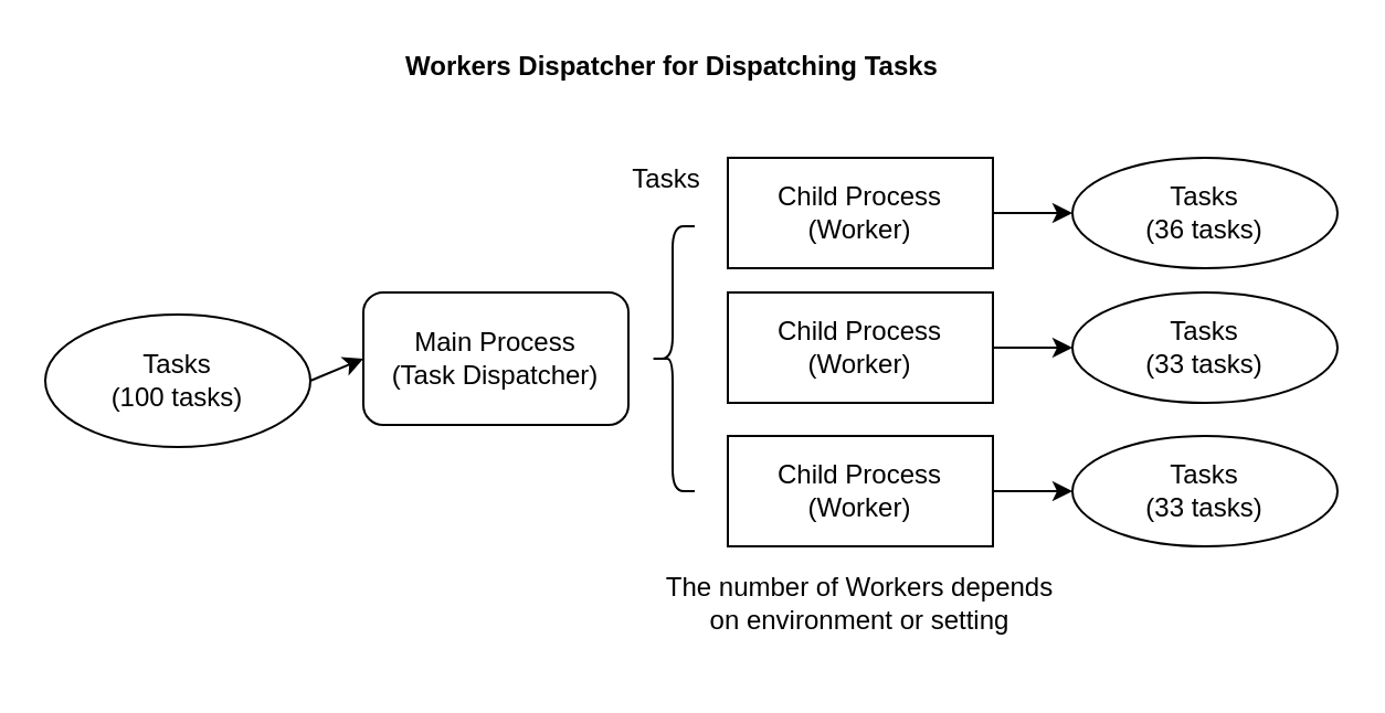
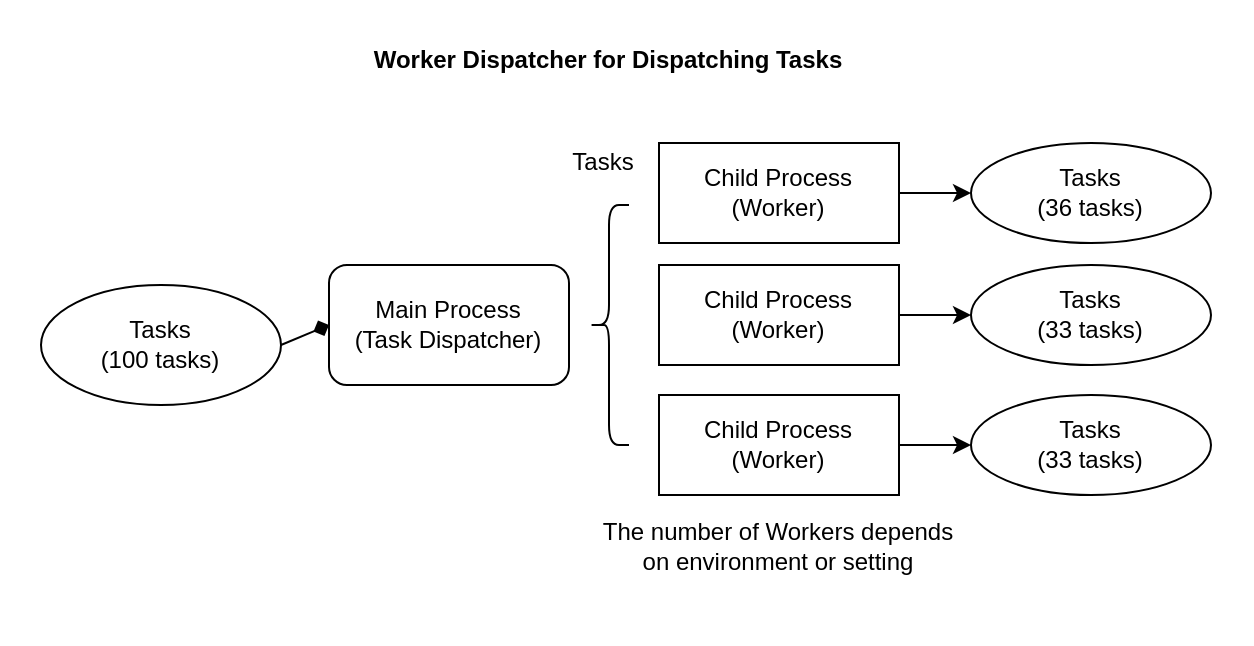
  <mxCell id="0" />
  <mxCell id="1" parent="0" />
  <mxCell id="2" value="" style="group" parent="1" vertex="1" connectable="0"><mxGeometry x="164" y="30" width="330" height="271" as="geometry" /></mxCell>
  <mxCell id="3" value="" style="group" parent="2" vertex="1" connectable="0"><mxGeometry y="51" width="330" height="220" as="geometry" /></mxCell>
  <mxCell id="4" value="" style="group" parent="3" vertex="1" connectable="0"><mxGeometry width="330" height="220" as="geometry" /></mxCell>
  <mxCell id="5" value="" style="shape=curlyBracket;whiteSpace=wrap;html=1;rounded=1;" parent="4" vertex="1"><mxGeometry x="130" y="21" width="20" height="120" as="geometry" /></mxCell>
  <mxCell id="6" value="Child Process&lt;br&gt;(Worker)" style="rounded=0;whiteSpace=wrap;html=1;strokeWidth=1;" parent="4" vertex="1"><mxGeometry x="165" y="51" width="120" height="50" as="geometry" /></mxCell>
  <mxCell id="7" value="The number of Workers depends on environment or setting" style="text;html=1;strokeColor=none;fillColor=none;align=center;verticalAlign=middle;whiteSpace=wrap;rounded=0;shadow=0;glass=0;comic=0;opacity=50;" parent="4" vertex="1"><mxGeometry x="130" y="177" width="190" height="30" as="geometry" /></mxCell>
  <mxCell id="8" value="Tasks&lt;br&gt;" style="text;html=1;strokeColor=none;fillColor=none;align=center;verticalAlign=middle;whiteSpace=wrap;rounded=0;shadow=0;glass=0;comic=0;opacity=50;" parent="4" vertex="1"><mxGeometry x="110" y="-10" width="55" height="20" as="geometry" /></mxCell>
  <mxCell id="9" value="Child Process&lt;br&gt;(Worker)" style="rounded=0;whiteSpace=wrap;html=1;strokeWidth=1;" parent="4" vertex="1"><mxGeometry x="165" y="116" width="120" height="50" as="geometry" /></mxCell>
  <mxCell id="10" value="Child Process&lt;br&gt;(Worker)" style="rounded=0;whiteSpace=wrap;html=1;strokeWidth=1;" parent="4" vertex="1"><mxGeometry x="165" y="-10" width="120" height="50" as="geometry" /></mxCell>
  <mxCell id="11" value="Main Process&lt;br&gt;(Task Dispatcher)" style="whiteSpace=wrap;html=1;rounded=1;" parent="4" vertex="1"><mxGeometry y="51" width="120" height="60" as="geometry" /></mxCell>
- <mxCell id="12" value="Workers Dispatcher for Dispatching Tasks" style="text;html=1;strokeColor=none;fillColor=none;align=center;verticalAlign=middle;whiteSpace=wrap;rounded=0;shadow=0;glass=0;comic=0;opacity=50;fontStyle=1" parent="2" vertex="1"><mxGeometry x="-10" y="-10" width="300" height="20" as="geometry" /></mxCell>
+ <mxCell id="12" value="Worker Dispatcher for Dispatching Tasks" style="text;html=1;strokeColor=none;fillColor=none;align=center;verticalAlign=middle;whiteSpace=wrap;rounded=0;shadow=0;glass=0;comic=0;opacity=50;fontStyle=1" parent="2" vertex="1"><mxGeometry x="-10" y="-10" width="300" height="20" as="geometry" /></mxCell>
  <mxCell id="13" value="Tasks&lt;br&gt;(100 tasks)" style="ellipse;whiteSpace=wrap;html=1;" vertex="1" parent="1"><mxGeometry x="20" y="142" width="120" height="60" as="geometry" /></mxCell>
- <mxCell id="14" value="" style="endArrow=classic;html=1;exitX=1;exitY=0.5;exitDx=0;exitDy=0;entryX=0;entryY=0.5;entryDx=0;entryDy=0;" edge="1" parent="1" source="13" target="11"><mxGeometry width="50" height="50" relative="1" as="geometry"><mxPoint x="305" y="250" as="sourcePoint" /><mxPoint x="355" y="200" as="targetPoint" /></mxGeometry></mxCell>
+ <mxCell id="14" value="" style="endArrow=diamond;html=1;exitX=1;exitY=0.5;exitDx=0;exitDy=0;entryX=0;entryY=0.5;entryDx=0;entryDy=0;" edge="1" parent="1" source="13" target="11"><mxGeometry width="50" height="50" relative="1" as="geometry"><mxPoint x="305" y="250" as="sourcePoint" /><mxPoint x="355" y="200" as="targetPoint" /></mxGeometry></mxCell>
  <mxCell id="15" value="Tasks&lt;br&gt;(36 tasks)" style="ellipse;whiteSpace=wrap;html=1;" vertex="1" parent="1"><mxGeometry x="485" y="71" width="120" height="50" as="geometry" /></mxCell>
  <mxCell id="16" value="" style="endArrow=classic;html=1;exitX=1;exitY=0.5;exitDx=0;exitDy=0;entryX=0;entryY=0.5;entryDx=0;entryDy=0;" edge="1" parent="1" source="10" target="15"><mxGeometry width="50" height="50" relative="1" as="geometry"><mxPoint x="305" y="250" as="sourcePoint" /><mxPoint x="355" y="200" as="targetPoint" /></mxGeometry></mxCell>
  <mxCell id="17" value="Tasks&lt;br&gt;(33 tasks)" style="ellipse;whiteSpace=wrap;html=1;" vertex="1" parent="1"><mxGeometry x="485" y="132" width="120" height="50" as="geometry" /></mxCell>
  <mxCell id="18" value="" style="endArrow=classic;html=1;entryX=0;entryY=0.5;entryDx=0;entryDy=0;exitX=1;exitY=0.5;exitDx=0;exitDy=0;" edge="1" parent="1" source="6" target="17"><mxGeometry width="50" height="50" relative="1" as="geometry"><mxPoint x="305" y="250" as="sourcePoint" /><mxPoint x="355" y="200" as="targetPoint" /></mxGeometry></mxCell>
  <mxCell id="19" value="Tasks&lt;br&gt;(33 tasks)" style="ellipse;whiteSpace=wrap;html=1;" vertex="1" parent="1"><mxGeometry x="485" y="197" width="120" height="50" as="geometry" /></mxCell>
  <mxCell id="20" value="" style="endArrow=classic;html=1;entryX=0;entryY=0.5;entryDx=0;entryDy=0;exitX=1;exitY=0.5;exitDx=0;exitDy=0;" edge="1" parent="1" target="19" source="9"><mxGeometry width="50" height="50" relative="1" as="geometry"><mxPoint x="449" y="225" as="sourcePoint" /><mxPoint x="355" y="268" as="targetPoint" /></mxGeometry></mxCell>
